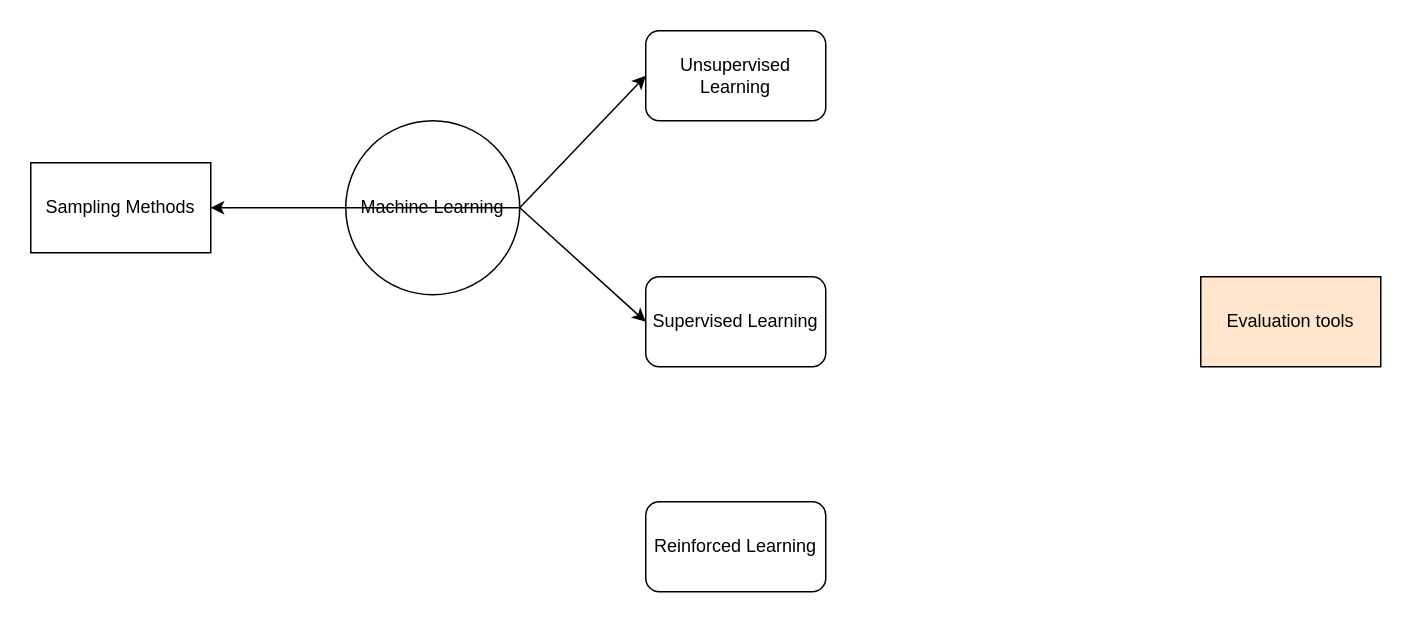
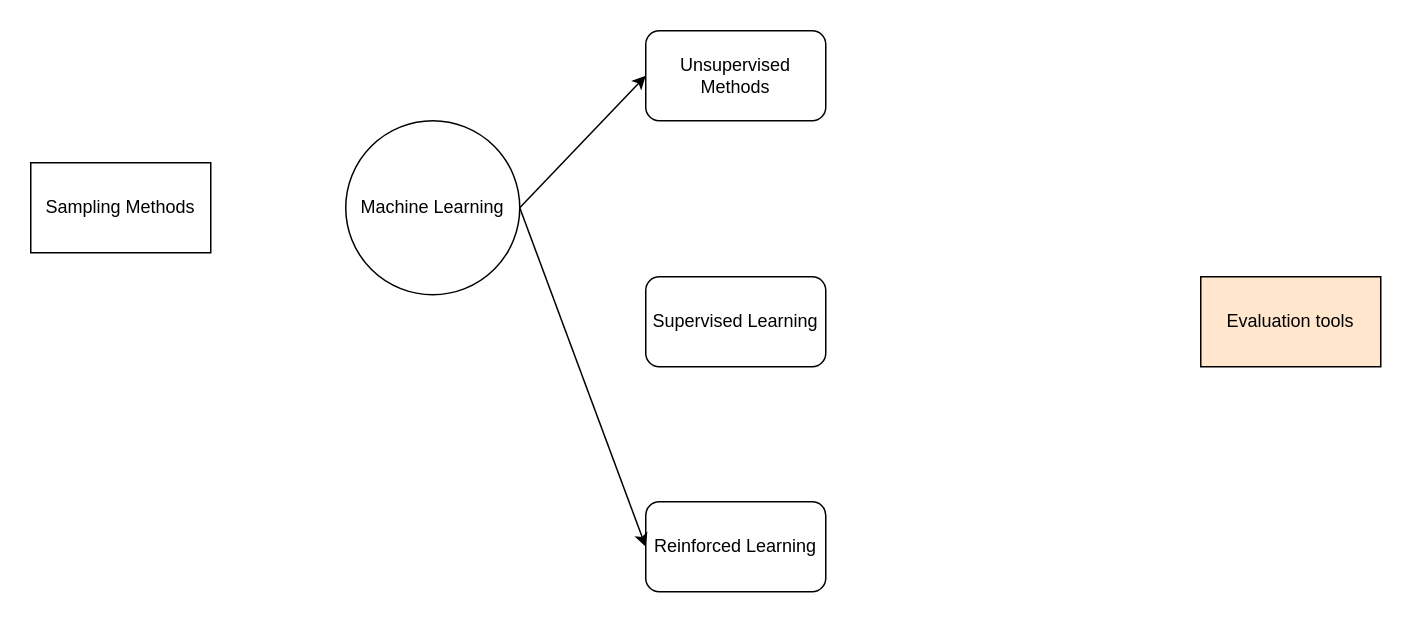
  <mxCell id="0" />
  <mxCell id="1" parent="0" />
- <mxCell id="2" value="Unsupervised Learning" style="rounded=1;whiteSpace=wrap;html=1;" vertex="1" parent="1"><mxGeometry x="430" y="20" width="120" height="60" as="geometry" /></mxCell>
+ <mxCell id="2" value="Unsupervised Methods" style="rounded=1;whiteSpace=wrap;html=1;" vertex="1" parent="1"><mxGeometry x="430" y="20" width="120" height="60" as="geometry" /></mxCell>
  <mxCell id="3" value="Supervised Learning" style="rounded=1;whiteSpace=wrap;html=1;" vertex="1" parent="1"><mxGeometry x="430" y="184" width="120" height="60" as="geometry" /></mxCell>
  <mxCell id="4" value="Evaluation tools" style="whiteSpace=wrap;html=1;fillColor=#ffe6cc;" vertex="1" parent="1"><mxGeometry x="800" y="184" width="120" height="60" as="geometry" /></mxCell>
  <mxCell id="5" value="Sampling Methods" style="rounded=0;whiteSpace=wrap;html=1;" vertex="1" parent="1"><mxGeometry x="20" y="108" width="120" height="60" as="geometry" /></mxCell>
  <mxCell id="6" value="&lt;span&gt;Machine Learning&lt;/span&gt;" style="ellipse;whiteSpace=wrap;html=1;aspect=fixed;" vertex="1" parent="1"><mxGeometry x="230" y="80" width="116" height="116" as="geometry" /></mxCell>
  <mxCell id="7" value="" style="endArrow=classic;html=1;rounded=0;exitX=1;exitY=0.5;exitDx=0;exitDy=0;entryX=0;entryY=0.5;entryDx=0;entryDy=0;" edge="1" parent="1" source="6" target="2"><mxGeometry width="50" height="50" relative="1" as="geometry"><mxPoint x="330" y="274" as="sourcePoint" /><mxPoint x="380" y="224" as="targetPoint" /></mxGeometry></mxCell>
- <mxCell id="8" value="" style="endArrow=classic;html=1;rounded=0;entryX=0;entryY=0.5;entryDx=0;entryDy=0;exitX=1;exitY=0.5;exitDx=0;exitDy=0;" edge="1" parent="1" source="6" target="3"><mxGeometry width="50" height="50" relative="1" as="geometry"><mxPoint x="350" y="134" as="sourcePoint" /><mxPoint x="380" y="224" as="targetPoint" /></mxGeometry></mxCell>
  <mxCell id="9" value="Reinforced Learning" style="rounded=1;whiteSpace=wrap;html=1;" vertex="1" parent="1"><mxGeometry x="430" y="334" width="120" height="60" as="geometry" /></mxCell>
- <mxCell id="10" value="" style="endArrow=classic;html=1;rounded=0;exitX=1;exitY=0.5;exitDx=0;exitDy=0;" edge="1" parent="1" source="6" target="5"><mxGeometry width="50" height="50" relative="1" as="geometry"><mxPoint x="290" y="334" as="sourcePoint" /><mxPoint x="340" y="284" as="targetPoint" /></mxGeometry></mxCell>
+ <mxCell id="10" value="" style="endArrow=classic;html=1;rounded=0;exitX=1;exitY=0.5;exitDx=0;exitDy=0;entryX=0;entryY=0.5;entryDx=0;entryDy=0;" edge="1" parent="1" source="6" target="9"><mxGeometry width="50" height="50" relative="1" as="geometry"><mxPoint x="290" y="334" as="sourcePoint" /><mxPoint x="340" y="284" as="targetPoint" /></mxGeometry></mxCell>
